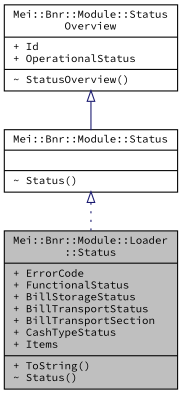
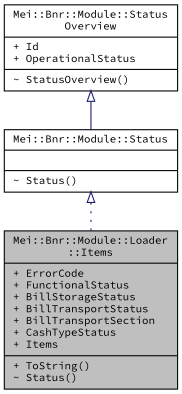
  digraph {
    fontname="Source Code Pro"
    node [color=black fillcolor=white fontname="Source Code Pro" fontsize=10 shape=record style=filled]
    edge [arrowtail=onormal color=midnightblue dir=back fontname="Source Code Pro" fontsize=10 labelfontname=Helvetica labelfontsize=10]
-   n1 [fillcolor=grey75 fontcolor=black height=0.2 label="{Mei::Bnr::Module::Loader\l::Status\n|+ ErrorCode\l+ FunctionalStatus\l+ BillStorageStatus\l+ BillTransportStatus\l+ BillTransportSection\l+ CashTypeStatus\l+ Items\l|+ ToString()\l~ Status()\l}" width=0.4]
+   n1 [fillcolor=grey75 fontcolor=black height=0.2 label="{Mei::Bnr::Module::Loader\l::Items\n|+ ErrorCode\l+ FunctionalStatus\l+ BillStorageStatus\l+ BillTransportStatus\l+ BillTransportSection\l+ CashTypeStatus\l+ Items\l|+ ToString()\l~ Status()\l}" width=0.4]
    n2 [height=0.2 label="{Mei::Bnr::Module::Status\n||~ Status()\l}" width=0.4]
    n3 [height=0.2 label="{Mei::Bnr::Module::Status\lOverview\n|+ Id\l+ OperationalStatus\l|~ StatusOverview()\l}" width=0.4]
    n2 -> n1 [style=dotted]
    n3 -> n2 [style=solid]
  }
